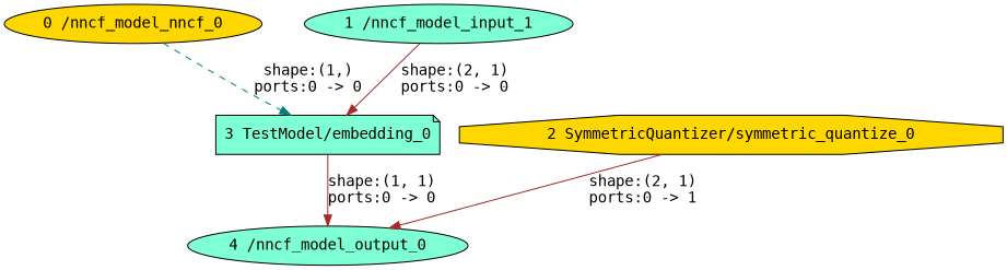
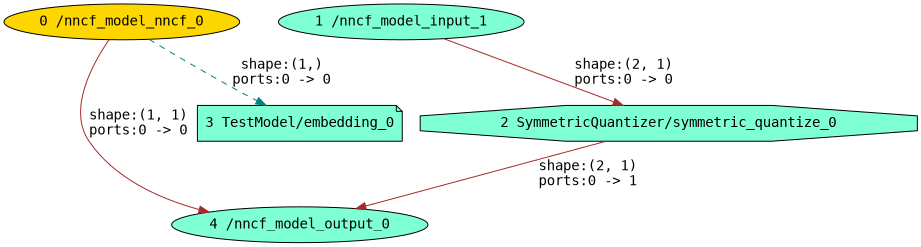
  strict digraph {
    fontname="DejaVu Sans Mono"
    node [fillcolor=aquamarine fontname="DejaVu Sans Mono" shape=ellipse style=filled type=nncf_model_input]
    edge [color=brown fontname="DejaVu Sans Mono" style=solid]
    n1 [fillcolor=gold label="0 /nncf_model_nncf_0"]
    "3 TestModel/embedding_0" [shape=note type=embedding]
    "4 /nncf_model_output_0" [type=nncf_model_output]
-   "2 SymmetricQuantizer/symmetric_quantize_0" [fillcolor=gold shape=octagon type=symmetric_quantize]
+   "2 SymmetricQuantizer/symmetric_quantize_0" [shape=octagon type=symmetric_quantize]
    "1 /nncf_model_input_1"
    n1 -> "3 TestModel/embedding_0" [color=teal label="shape:(1,)\nports:0 -> 0" style=dashed]
-   "3 TestModel/embedding_0" -> "4 /nncf_model_output_0" [label="shape:(1, 1)\nports:0 -> 0"]
+   n1 -> "4 /nncf_model_output_0" [label="shape:(1, 1)\nports:0 -> 0"]
    "2 SymmetricQuantizer/symmetric_quantize_0" -> "4 /nncf_model_output_0" [label="shape:(2, 1)\nports:0 -> 1"]
-   "1 /nncf_model_input_1" -> "3 TestModel/embedding_0" [label="shape:(2, 1)\nports:0 -> 0"]
+   "1 /nncf_model_input_1" -> "2 SymmetricQuantizer/symmetric_quantize_0" [label="shape:(2, 1)\nports:0 -> 0"]
  }
